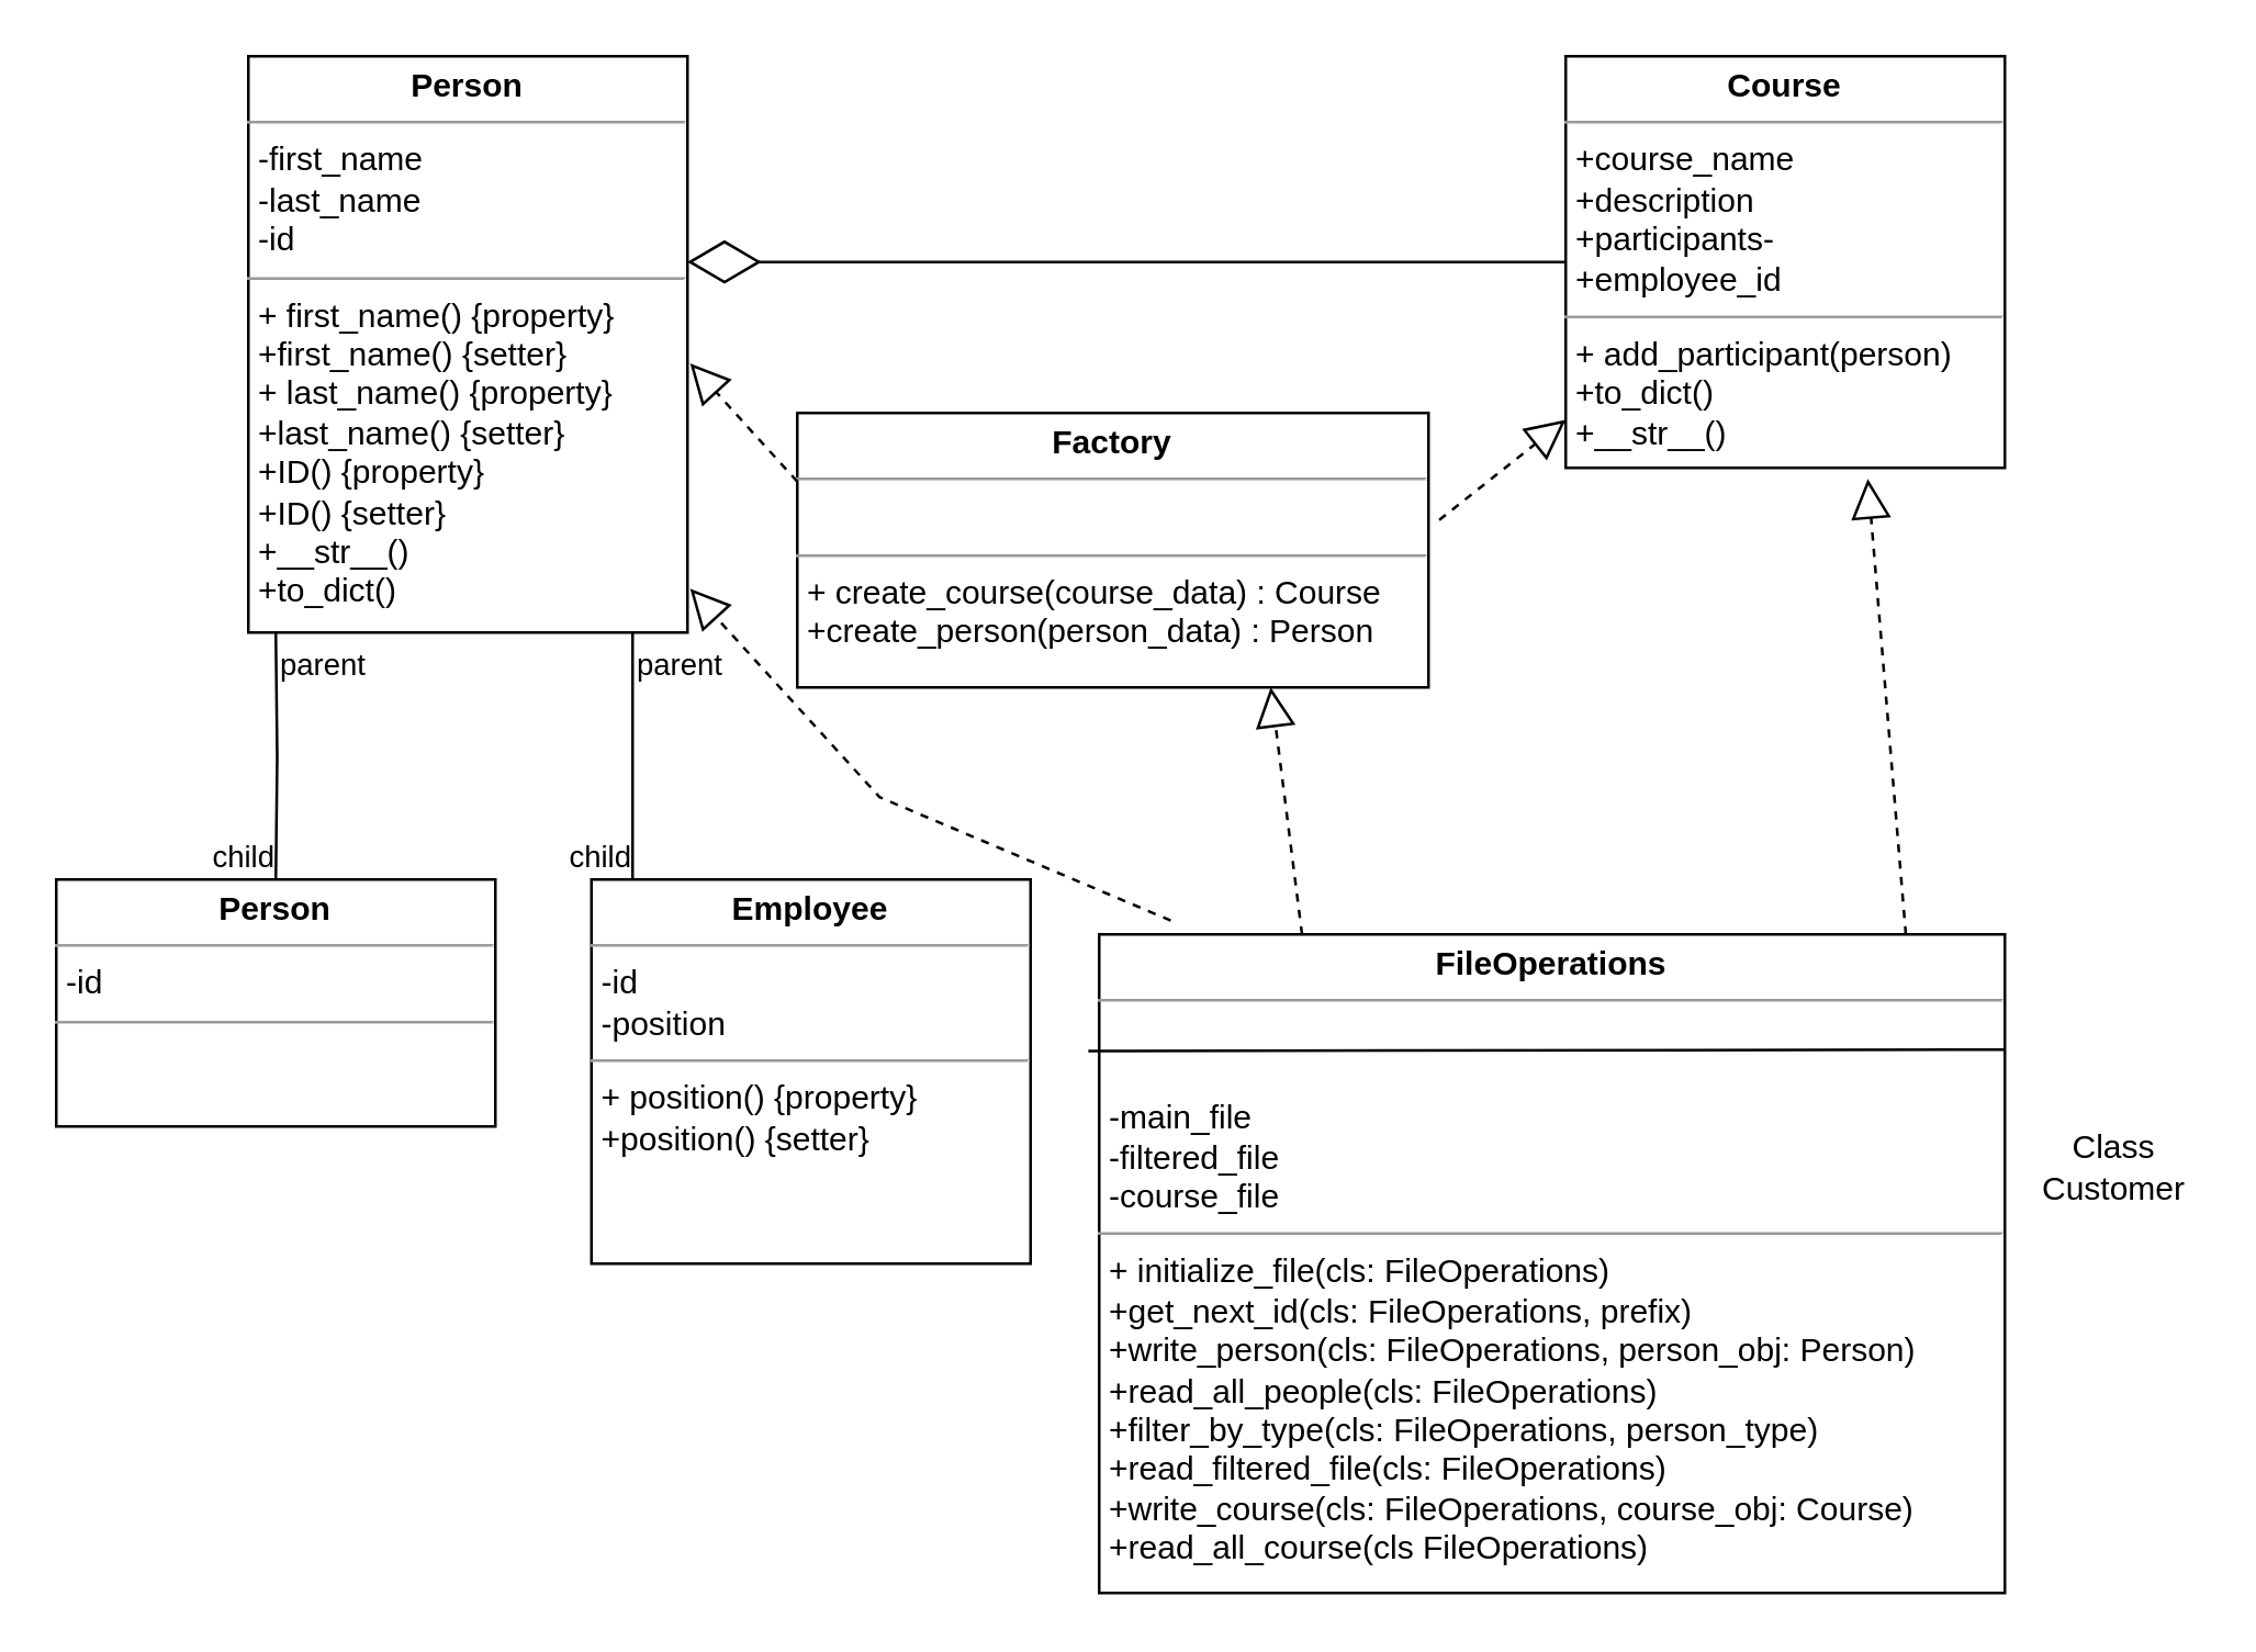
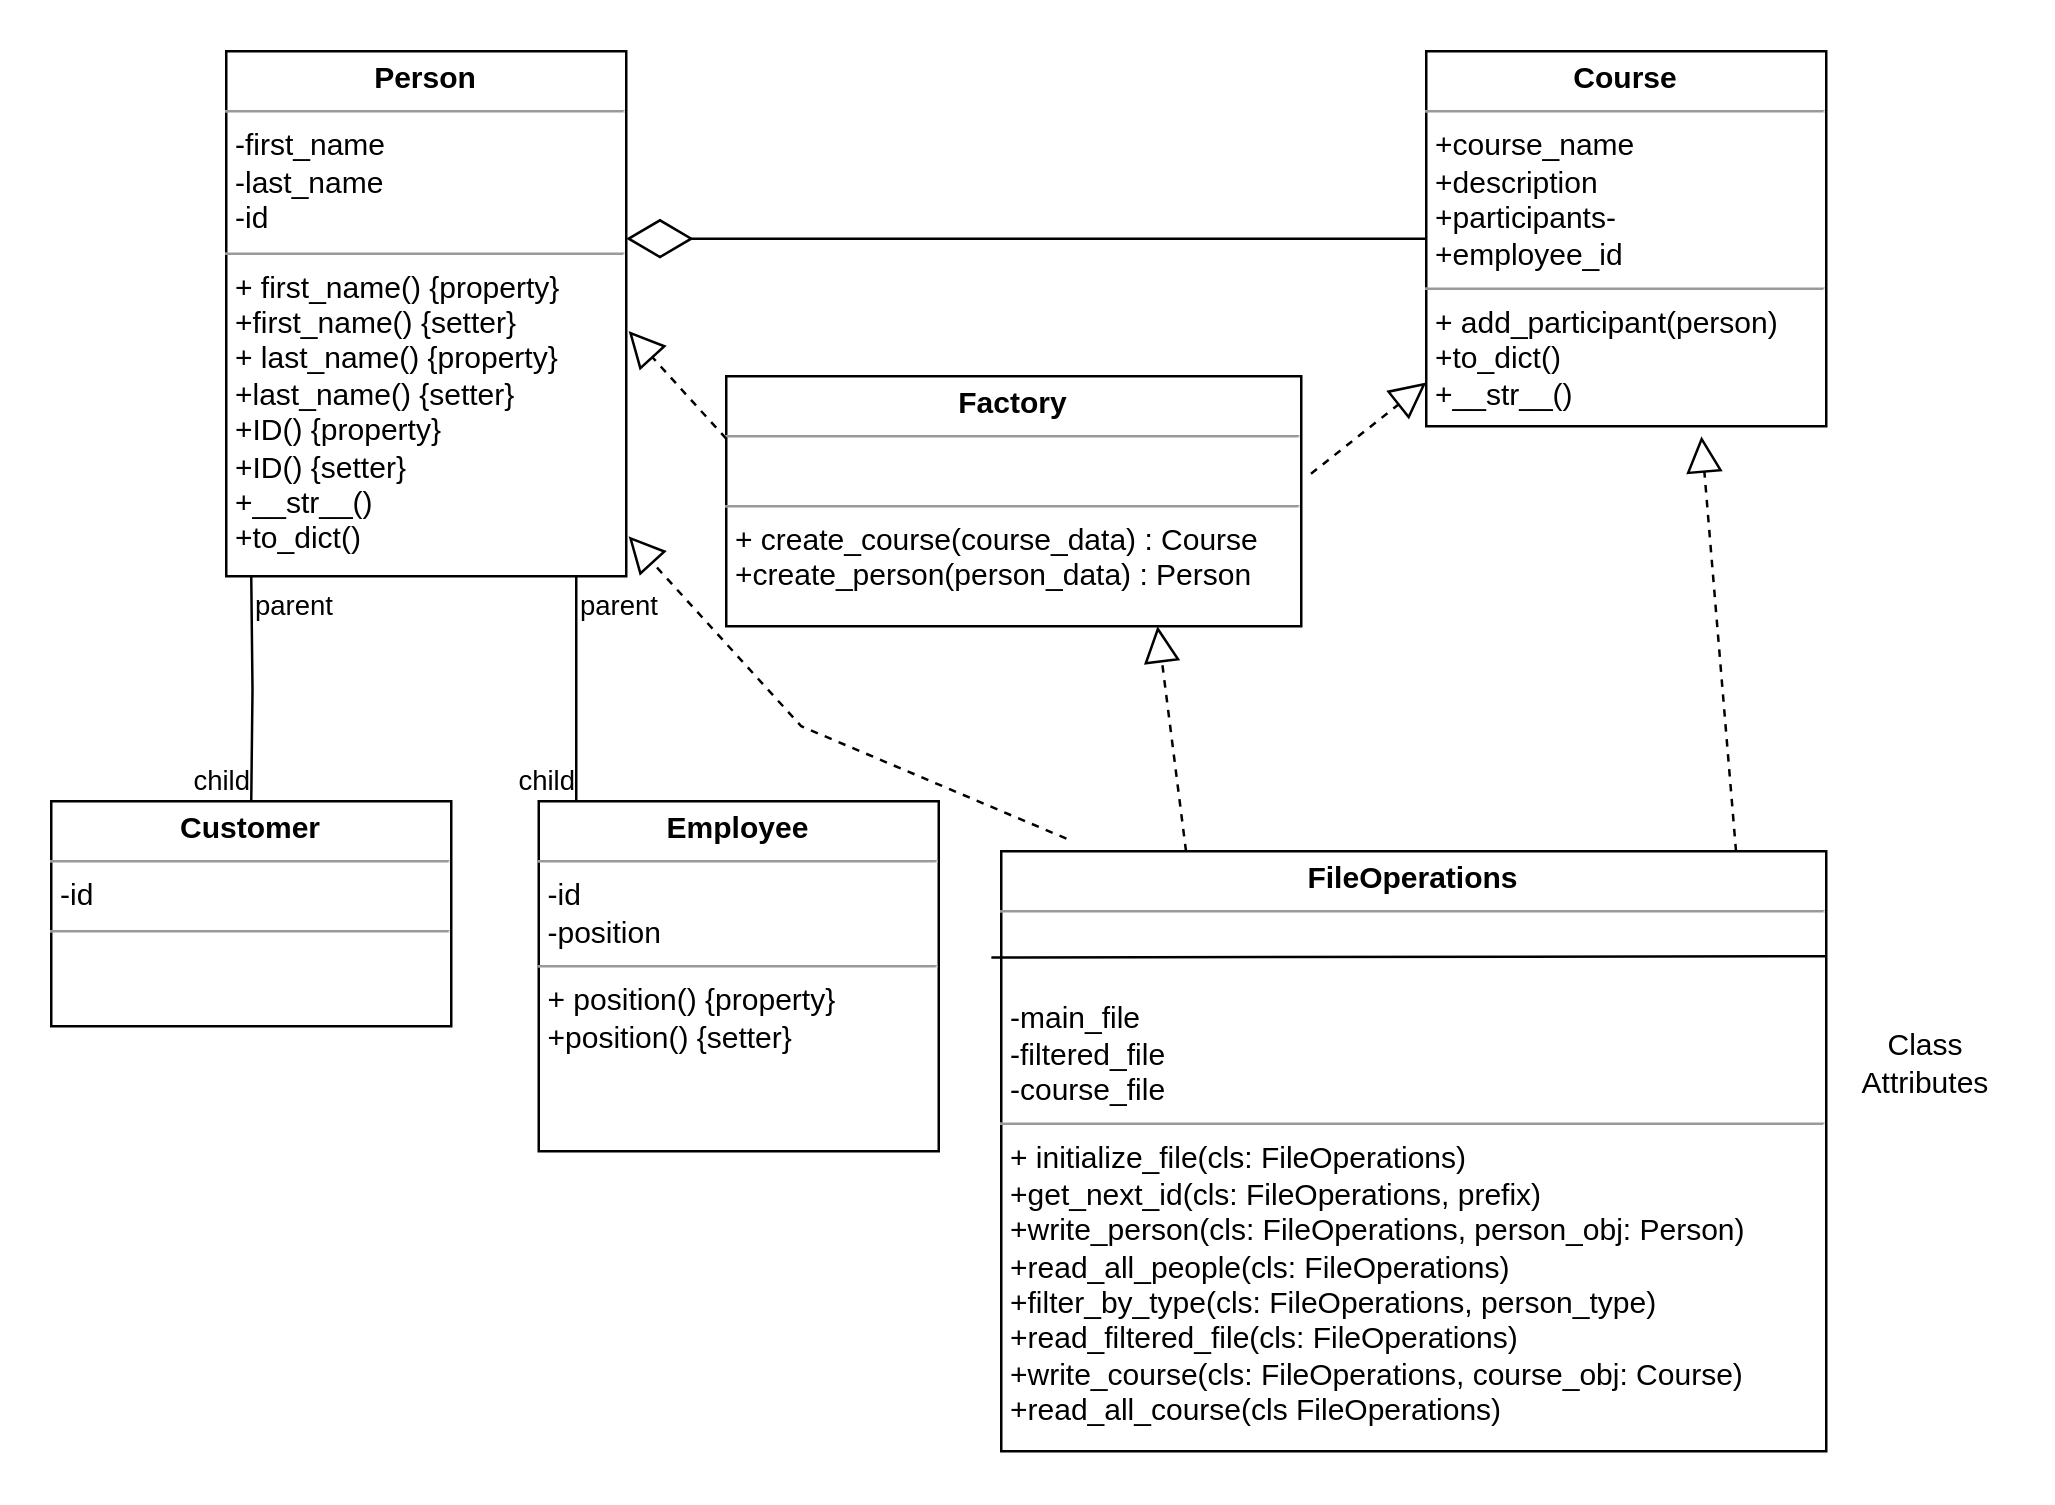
  <mxCell id="0" />
  <mxCell id="1" parent="0" />
  <mxCell id="2" value="&lt;p style=&quot;margin:0px;margin-top:4px;text-align:center;&quot;&gt;&lt;b&gt;Course&lt;/b&gt;&lt;/p&gt;&lt;hr size=&quot;1&quot;&gt;&lt;p style=&quot;margin:0px;margin-left:4px;&quot;&gt;+course_name&lt;/p&gt;&lt;p style=&quot;margin:0px;margin-left:4px;&quot;&gt;+description&lt;/p&gt;&lt;p style=&quot;margin:0px;margin-left:4px;&quot;&gt;+participants-&lt;/p&gt;&lt;p style=&quot;margin:0px;margin-left:4px;&quot;&gt;+employee_id&lt;/p&gt;&lt;hr size=&quot;1&quot;&gt;&lt;p style=&quot;margin:0px;margin-left:4px;&quot;&gt;+ add_participant(person)&lt;/p&gt;&lt;p style=&quot;margin:0px;margin-left:4px;&quot;&gt;+to_dict()&lt;/p&gt;&lt;p style=&quot;margin:0px;margin-left:4px;&quot;&gt;+__str__()&lt;/p&gt;" style="verticalAlign=top;align=left;overflow=fill;fontSize=12;fontFamily=Helvetica;html=1;" vertex="1" parent="1"><mxGeometry x="570" y="20" width="160" height="150" as="geometry" /></mxCell>
  <mxCell id="3" value="&lt;p style=&quot;margin:0px;margin-top:4px;text-align:center;&quot;&gt;&lt;b&gt;FileOperations&lt;/b&gt;&lt;/p&gt;&lt;hr size=&quot;1&quot;&gt;&lt;p style=&quot;margin:0px;margin-left:4px;&quot;&gt;&lt;br&gt;&lt;/p&gt;&lt;p style=&quot;margin:0px;margin-left:4px;&quot;&gt;&lt;br&gt;&lt;/p&gt;&lt;p style=&quot;margin:0px;margin-left:4px;&quot;&gt;-main_file&lt;/p&gt;&lt;p style=&quot;margin:0px;margin-left:4px;&quot;&gt;-filtered_file&lt;/p&gt;&lt;p style=&quot;margin:0px;margin-left:4px;&quot;&gt;-course_file&lt;/p&gt;&lt;hr size=&quot;1&quot;&gt;&lt;p style=&quot;margin:0px;margin-left:4px;&quot;&gt;+ initialize_file(cls: FileOperations)&lt;/p&gt;&lt;p style=&quot;margin:0px;margin-left:4px;&quot;&gt;+get_next_id(cls: FileOperations, prefix)&lt;/p&gt;&lt;p style=&quot;margin:0px;margin-left:4px;&quot;&gt;+write_person(cls: FileOperations, person_obj: Person)&lt;/p&gt;&lt;p style=&quot;margin:0px;margin-left:4px;&quot;&gt;+read_all_people(cls: FileOperations)&lt;/p&gt;&lt;p style=&quot;margin:0px;margin-left:4px;&quot;&gt;+filter_by_type(cls: FileOperations, person_type)&lt;/p&gt;&lt;p style=&quot;margin:0px;margin-left:4px;&quot;&gt;+read_filtered_file(cls: FileOperations)&lt;/p&gt;&lt;p style=&quot;margin:0px;margin-left:4px;&quot;&gt;+write_course(cls: FileOperations, course_obj: Course)&lt;/p&gt;&lt;p style=&quot;margin:0px;margin-left:4px;&quot;&gt;+read_all_course(cls FileOperations)&lt;/p&gt;" style="verticalAlign=top;align=left;overflow=fill;fontSize=12;fontFamily=Helvetica;html=1;" vertex="1" parent="1"><mxGeometry x="400" y="340" width="330" height="240" as="geometry" /></mxCell>
  <mxCell id="4" value="&lt;p style=&quot;margin:0px;margin-top:4px;text-align:center;&quot;&gt;&lt;b&gt;Person&lt;/b&gt;&lt;/p&gt;&lt;hr size=&quot;1&quot;&gt;&lt;p style=&quot;margin:0px;margin-left:4px;&quot;&gt;-first_name&lt;/p&gt;&lt;p style=&quot;margin:0px;margin-left:4px;&quot;&gt;-last_name&lt;/p&gt;&lt;p style=&quot;margin:0px;margin-left:4px;&quot;&gt;-id&lt;/p&gt;&lt;hr size=&quot;1&quot;&gt;&lt;p style=&quot;margin:0px;margin-left:4px;&quot;&gt;+ first_name() {property}&lt;/p&gt;&lt;p style=&quot;margin:0px;margin-left:4px;&quot;&gt;+first_name() {setter}&lt;/p&gt;&lt;p style=&quot;margin: 0px 0px 0px 4px;&quot;&gt;+ last_name() {property}&lt;/p&gt;&lt;p style=&quot;margin: 0px 0px 0px 4px;&quot;&gt;+last_name() {setter}&lt;/p&gt;&lt;p style=&quot;margin: 0px 0px 0px 4px;&quot;&gt;+ID() {property}&lt;/p&gt;&lt;p style=&quot;margin: 0px 0px 0px 4px;&quot;&gt;+ID() {setter}&lt;/p&gt;&lt;p style=&quot;margin: 0px 0px 0px 4px;&quot;&gt;+__str__()&lt;/p&gt;&lt;p style=&quot;margin: 0px 0px 0px 4px;&quot;&gt;+to_dict()&lt;/p&gt;" style="verticalAlign=top;align=left;overflow=fill;fontSize=12;fontFamily=Helvetica;html=1;" vertex="1" parent="1"><mxGeometry x="90" y="20" width="160" height="210" as="geometry" /></mxCell>
  <mxCell id="5" value="&lt;p style=&quot;margin:0px;margin-top:4px;text-align:center;&quot;&gt;&lt;b&gt;Employee&lt;/b&gt;&lt;/p&gt;&lt;hr size=&quot;1&quot;&gt;&lt;p style=&quot;margin:0px;margin-left:4px;&quot;&gt;-id&lt;/p&gt;&lt;p style=&quot;margin:0px;margin-left:4px;&quot;&gt;-position&lt;/p&gt;&lt;hr size=&quot;1&quot;&gt;&lt;p style=&quot;margin:0px;margin-left:4px;&quot;&gt;+ position() {property}&lt;/p&gt;&lt;p style=&quot;margin:0px;margin-left:4px;&quot;&gt;+position() {setter}&lt;/p&gt;" style="verticalAlign=top;align=left;overflow=fill;fontSize=12;fontFamily=Helvetica;html=1;" vertex="1" parent="1"><mxGeometry x="215" y="320" width="160" height="140" as="geometry" /></mxCell>
  <mxCell id="6" value="&lt;p style=&quot;margin:0px;margin-top:4px;text-align:center;&quot;&gt;&lt;b&gt;Factory&lt;/b&gt;&lt;/p&gt;&lt;hr size=&quot;1&quot;&gt;&lt;p style=&quot;margin:0px;margin-left:4px;&quot;&gt;&amp;nbsp;&lt;/p&gt;&lt;hr size=&quot;1&quot;&gt;&lt;p style=&quot;margin:0px;margin-left:4px;&quot;&gt;+ create_course(course_data) : Course&lt;/p&gt;&lt;p style=&quot;margin:0px;margin-left:4px;&quot;&gt;+create_person(person_data) : Person&lt;/p&gt;" style="verticalAlign=top;align=left;overflow=fill;fontSize=12;fontFamily=Helvetica;html=1;" vertex="1" parent="1"><mxGeometry x="290" y="150" width="230" height="100" as="geometry" /></mxCell>
- <mxCell id="7" value="&lt;p style=&quot;margin:0px;margin-top:4px;text-align:center;&quot;&gt;&lt;b&gt;Person&lt;/b&gt;&lt;/p&gt;&lt;hr size=&quot;1&quot;&gt;&lt;p style=&quot;margin:0px;margin-left:4px;&quot;&gt;-id&lt;/p&gt;&lt;hr size=&quot;1&quot;&gt;&lt;p style=&quot;margin:0px;margin-left:4px;&quot;&gt;&lt;br&gt;&lt;/p&gt;" style="verticalAlign=top;align=left;overflow=fill;fontSize=12;fontFamily=Helvetica;html=1;" vertex="1" parent="1"><mxGeometry x="20" y="320" width="160" height="90" as="geometry" /></mxCell>
+ <mxCell id="7" value="&lt;p style=&quot;margin:0px;margin-top:4px;text-align:center;&quot;&gt;&lt;b&gt;Customer&lt;/b&gt;&lt;/p&gt;&lt;hr size=&quot;1&quot;&gt;&lt;p style=&quot;margin:0px;margin-left:4px;&quot;&gt;-id&lt;/p&gt;&lt;hr size=&quot;1&quot;&gt;&lt;p style=&quot;margin:0px;margin-left:4px;&quot;&gt;&lt;br&gt;&lt;/p&gt;" style="verticalAlign=top;align=left;overflow=fill;fontSize=12;fontFamily=Helvetica;html=1;" vertex="1" parent="1"><mxGeometry x="20" y="320" width="160" height="90" as="geometry" /></mxCell>
  <mxCell id="8" value="" style="endArrow=none;html=1;rounded=0;exitX=-0.012;exitY=0.177;exitDx=0;exitDy=0;exitPerimeter=0;" edge="1" parent="1" source="3"><mxGeometry width="50" height="50" relative="1" as="geometry"><mxPoint x="430" y="430" as="sourcePoint" /><mxPoint x="730" y="382" as="targetPoint" /></mxGeometry></mxCell>
- <mxCell id="9" value="Class Customer" style="text;html=1;strokeColor=none;fillColor=none;align=center;verticalAlign=middle;whiteSpace=wrap;rounded=0;" vertex="1" parent="1"><mxGeometry x="740" y="410" width="60" height="30" as="geometry" /></mxCell>
+ <mxCell id="9" value="Class Attributes" style="text;html=1;strokeColor=none;fillColor=none;align=center;verticalAlign=middle;whiteSpace=wrap;rounded=0;" vertex="1" parent="1"><mxGeometry x="740" y="410" width="60" height="30" as="geometry" /></mxCell>
  <mxCell id="10" value="" style="endArrow=none;html=1;edgeStyle=orthogonalEdgeStyle;rounded=0;entryX=0.5;entryY=0;entryDx=0;entryDy=0;" edge="1" parent="1" target="7"><mxGeometry relative="1" as="geometry"><mxPoint x="100" y="230" as="sourcePoint" /><mxPoint x="260" y="230" as="targetPoint" /></mxGeometry></mxCell>
  <mxCell id="11" value="parent" style="edgeLabel;resizable=0;html=1;align=left;verticalAlign=bottom;" connectable="0" vertex="1" parent="10"><mxGeometry x="-1" relative="1" as="geometry"><mxPoint y="20" as="offset" /></mxGeometry></mxCell>
  <mxCell id="12" value="child" style="edgeLabel;resizable=0;html=1;align=right;verticalAlign=bottom;" connectable="0" vertex="1" parent="10"><mxGeometry x="1" relative="1" as="geometry" /></mxCell>
  <mxCell id="13" value="" style="endArrow=none;html=1;edgeStyle=orthogonalEdgeStyle;rounded=0;entryX=0.5;entryY=0;entryDx=0;entryDy=0;" edge="1" parent="1"><mxGeometry relative="1" as="geometry"><mxPoint x="230" y="230" as="sourcePoint" /><mxPoint x="230" y="320" as="targetPoint" /><Array as="points"><mxPoint x="230" y="290" /><mxPoint x="230" y="290" /></Array></mxGeometry></mxCell>
  <mxCell id="14" value="parent" style="edgeLabel;resizable=0;html=1;align=left;verticalAlign=bottom;" connectable="0" vertex="1" parent="13"><mxGeometry x="-1" relative="1" as="geometry"><mxPoint y="20" as="offset" /></mxGeometry></mxCell>
  <mxCell id="15" value="child" style="edgeLabel;resizable=0;html=1;align=right;verticalAlign=bottom;" connectable="0" vertex="1" parent="13"><mxGeometry x="1" relative="1" as="geometry" /></mxCell>
  <mxCell id="16" value="" style="endArrow=diamondThin;endFill=0;endSize=24;html=1;rounded=0;exitX=0;exitY=0.5;exitDx=0;exitDy=0;entryX=1;entryY=0.357;entryDx=0;entryDy=0;entryPerimeter=0;" edge="1" parent="1" source="2" target="4"><mxGeometry width="160" relative="1" as="geometry"><mxPoint x="380" y="390" as="sourcePoint" /><mxPoint x="540" y="390" as="targetPoint" /></mxGeometry></mxCell>
  <mxCell id="17" value="" style="endArrow=block;dashed=1;endFill=0;endSize=12;html=1;rounded=0;exitX=0.079;exitY=-0.021;exitDx=0;exitDy=0;exitPerimeter=0;entryX=1.006;entryY=0.924;entryDx=0;entryDy=0;entryPerimeter=0;" edge="1" parent="1" source="3" target="4"><mxGeometry width="160" relative="1" as="geometry"><mxPoint x="380" y="390" as="sourcePoint" /><mxPoint x="540" y="390" as="targetPoint" /><Array as="points"><mxPoint x="320" y="290" /></Array></mxGeometry></mxCell>
  <mxCell id="18" value="" style="endArrow=block;dashed=1;endFill=0;endSize=12;html=1;rounded=0;exitX=0;exitY=0.25;exitDx=0;exitDy=0;entryX=1.006;entryY=0.533;entryDx=0;entryDy=0;entryPerimeter=0;" edge="1" parent="1" source="6" target="4"><mxGeometry width="160" relative="1" as="geometry"><mxPoint x="271.96" y="156.5" as="sourcePoint" /><mxPoint x="318.05" y="120" as="targetPoint" /><Array as="points" /></mxGeometry></mxCell>
  <mxCell id="19" value="" style="endArrow=block;dashed=1;endFill=0;endSize=12;html=1;rounded=0;exitX=1.017;exitY=0.19;exitDx=0;exitDy=0;exitPerimeter=0;entryX=0;entryY=0.75;entryDx=0;entryDy=0;" edge="1" parent="1"><mxGeometry width="160" relative="1" as="geometry"><mxPoint x="523.91" y="189" as="sourcePoint" /><mxPoint x="570" y="152.5" as="targetPoint" /></mxGeometry></mxCell>
  <mxCell id="20" value="" style="endArrow=block;dashed=1;endFill=0;endSize=12;html=1;rounded=0;exitX=1.017;exitY=0.19;exitDx=0;exitDy=0;exitPerimeter=0;entryX=0.75;entryY=1;entryDx=0;entryDy=0;" edge="1" parent="1" target="6"><mxGeometry width="160" relative="1" as="geometry"><mxPoint x="473.91" y="340" as="sourcePoint" /><mxPoint x="520" y="303.5" as="targetPoint" /></mxGeometry></mxCell>
  <mxCell id="21" value="" style="endArrow=block;dashed=1;endFill=0;endSize=12;html=1;rounded=0;exitX=1.017;exitY=0.19;exitDx=0;exitDy=0;exitPerimeter=0;entryX=0.688;entryY=1.027;entryDx=0;entryDy=0;entryPerimeter=0;" edge="1" parent="1" target="2"><mxGeometry width="160" relative="1" as="geometry"><mxPoint x="693.91" y="340" as="sourcePoint" /><mxPoint x="740" y="303.5" as="targetPoint" /></mxGeometry></mxCell>
